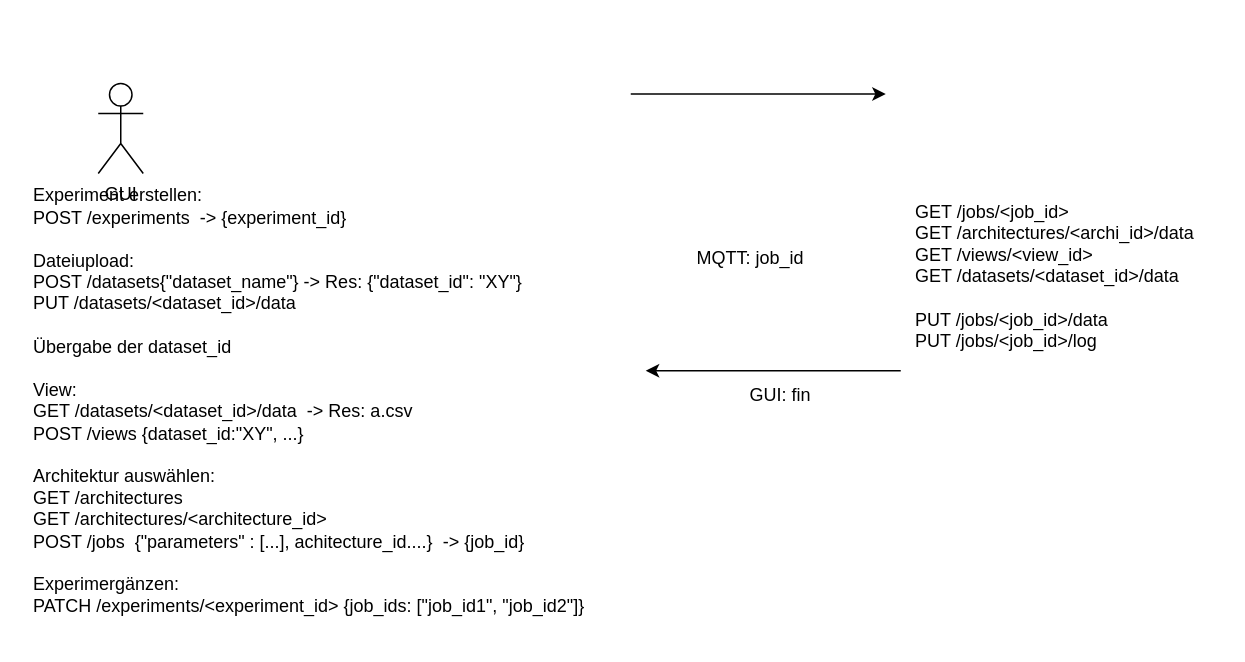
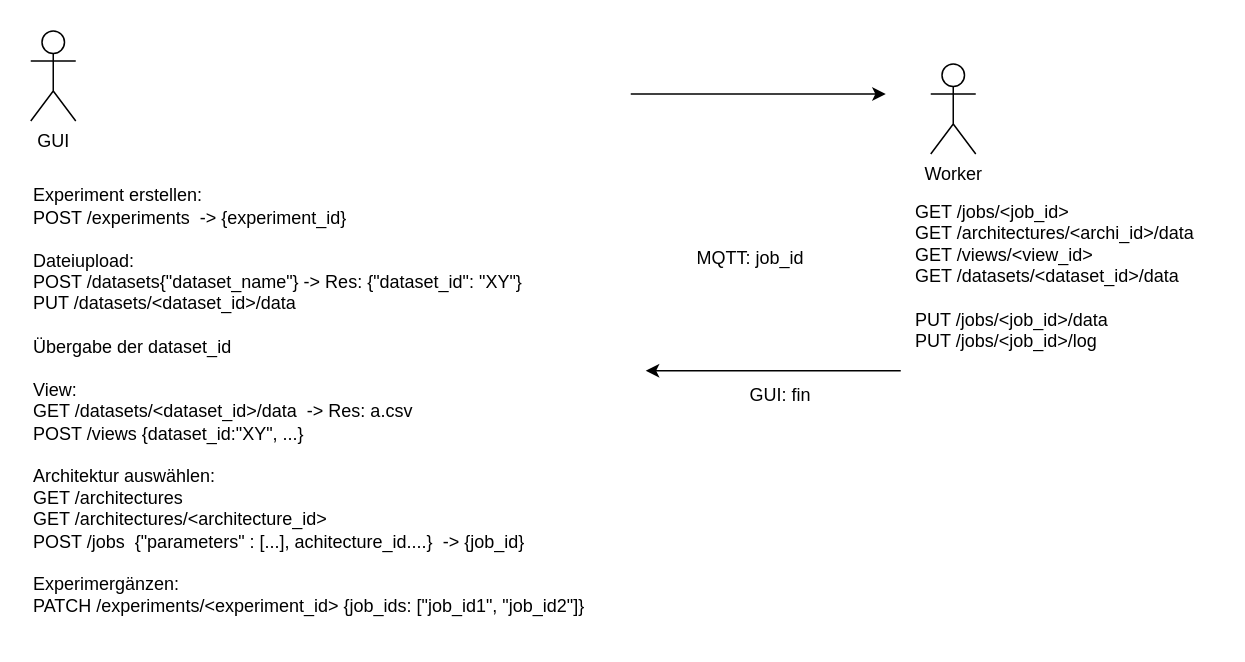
  <mxCell id="0" />
  <mxCell id="1" parent="0" />
+ <mxCell id="2" value="Worker" style="shape=umlActor;verticalLabelPosition=bottom;labelBackgroundColor=#ffffff;verticalAlign=top;html=1;outlineConnect=0;" vertex="1" parent="1"><mxGeometry x="620" y="42" width="30" height="60" as="geometry" /></mxCell>
  <mxCell id="3" value="MQTT: job_id" style="text;html=1;strokeColor=none;fillColor=none;align=center;verticalAlign=middle;whiteSpace=wrap;rounded=0;" vertex="1" parent="1"><mxGeometry x="460" y="162" width="80" height="20" as="geometry" /></mxCell>
  <mxCell id="4" value="" style="endArrow=classic;html=1;" edge="1" parent="1"><mxGeometry width="50" height="50" relative="1" as="geometry"><mxPoint x="420" y="62" as="sourcePoint" /><mxPoint x="590" y="62" as="targetPoint" /></mxGeometry></mxCell>
  <mxCell id="5" value="GUI: fin" style="text;html=1;strokeColor=none;fillColor=none;align=center;verticalAlign=middle;whiteSpace=wrap;rounded=0;" vertex="1" parent="1"><mxGeometry x="480" y="253" width="80" height="20" as="geometry" /></mxCell>
  <mxCell id="6" value="" style="endArrow=none;html=1;startArrow=classic;startFill=1;endFill=0;" edge="1" parent="1"><mxGeometry width="50" height="50" relative="1" as="geometry"><mxPoint x="430" y="246.5" as="sourcePoint" /><mxPoint x="600" y="246.5" as="targetPoint" /></mxGeometry></mxCell>
- <mxCell id="7" value="GUI" style="shape=umlActor;verticalLabelPosition=bottom;labelBackgroundColor=#ffffff;verticalAlign=top;html=1;outlineConnect=0;" vertex="1" parent="1"><mxGeometry x="65" y="55" width="30" height="60" as="geometry" /></mxCell>
+ <mxCell id="7" value="GUI" style="shape=umlActor;verticalLabelPosition=bottom;labelBackgroundColor=#ffffff;verticalAlign=top;html=1;outlineConnect=0;" vertex="1" parent="1"><mxGeometry x="20" y="20" width="30" height="60" as="geometry" /></mxCell>
  <mxCell id="8" value="&lt;div&gt;&lt;br&gt;&lt;/div&gt;&lt;div&gt;Experiment erstellen:&lt;br&gt;POST /experiments&amp;nbsp; -&amp;gt; {experiment_id}&lt;br&gt;&lt;/div&gt;&lt;div&gt;&lt;br&gt;&lt;/div&gt;&lt;div&gt;Dateiupload:&lt;/div&gt;&lt;div&gt;POST /datasets{&quot;dataset_name&quot;} -&amp;gt; Res: {&quot;dataset_id&quot;: &quot;XY&quot;}&lt;br&gt;PUT /datasets/&amp;lt;dataset_id&amp;gt;/data&lt;/div&gt;&lt;div&gt;&lt;br&gt;&lt;/div&gt;&lt;div&gt;Übergabe der dataset_id&lt;/div&gt;&lt;div&gt;&lt;br&gt;&lt;/div&gt;&lt;div&gt;View:&lt;/div&gt;&lt;div&gt;GET /datasets/&amp;lt;dataset_id&amp;gt;/data&amp;nbsp; -&amp;gt; Res: a.csv&lt;/div&gt;&lt;div&gt;POST /views {dataset_id:&quot;XY&quot;, ...}&lt;br&gt;&lt;br&gt;Architektur auswählen:&lt;br&gt;GET /architectures&lt;br&gt;GET /architectures/&amp;lt;architecture_id&amp;gt;&lt;/div&gt;&lt;div&gt;POST /jobs&amp;nbsp; {&quot;parameters&quot; : [...], achitecture_id....}&amp;nbsp; -&amp;gt; {job_id}&lt;/div&gt;&lt;div&gt;&lt;br&gt;&lt;/div&gt;&lt;div&gt;Experimergänzen:&lt;br&gt;PATCH /experiments/&amp;lt;experiment_id&amp;gt; {job_ids: [&quot;job_id1&quot;, &quot;job_id2&quot;]}&lt;br&gt;&lt;br&gt;&lt;/div&gt;&lt;div&gt;&lt;br&gt;&lt;/div&gt;" style="text;html=1;strokeColor=none;fillColor=none;align=left;verticalAlign=middle;whiteSpace=wrap;rounded=0;" vertex="1" parent="1"><mxGeometry x="20" y="264" width="387" height="20" as="geometry" /></mxCell>
  <mxCell id="9" value="&lt;div&gt;GET /jobs/&amp;lt;job_id&amp;gt;&lt;/div&gt;&lt;div&gt;GET /architectures/&amp;lt;archi_id&amp;gt;/data&lt;/div&gt;&lt;div&gt;GET /views/&amp;lt;view_id&amp;gt;&lt;/div&gt;&lt;div&gt;GET /datasets/&amp;lt;dataset_id&amp;gt;/data&lt;/div&gt;&lt;div&gt;&lt;br&gt;&lt;/div&gt;&lt;div&gt;PUT /jobs/&amp;lt;job_id&amp;gt;/data&lt;/div&gt;&lt;div&gt;PUT /jobs/&amp;lt;job_id&amp;gt;/log&lt;/div&gt;&lt;div&gt;&lt;br&gt;&lt;/div&gt;&lt;div&gt;&lt;br&gt;&lt;/div&gt;&lt;div&gt;&lt;br&gt;&lt;/div&gt;" style="text;html=1;resizable=0;points=[];autosize=1;align=left;verticalAlign=top;spacingTop=-4;" vertex="1" parent="1"><mxGeometry x="608" y="131" width="200" height="140" as="geometry" /></mxCell>
